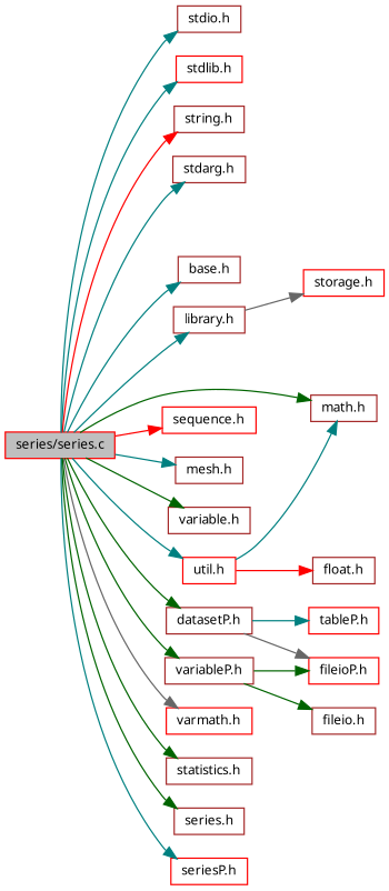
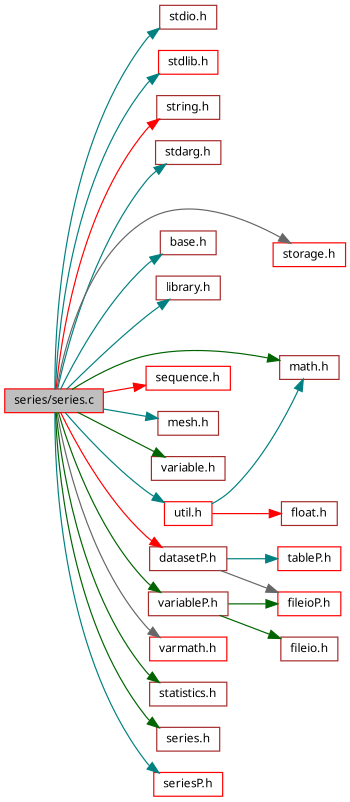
  digraph {
    rankdir=LR
    node [color=brown fillcolor=white fontname="FreeSans.ttf" fontsize=10 shape=record style=filled]
    edge [color=teal fontname="FreeSans.ttf" fontsize=10 labelfontname="FreeSans.ttf" labelfontsize=10 style=solid]
    n1 [color=red fillcolor=grey75 fontcolor=black height=0.2 label="series/series.c" width=0.4]
    n2 [height=0.2 label="stdio.h" width=0.4]
    n3 [color=red height=0.2 label="stdlib.h" width=0.4]
    n4 [height=0.2 label="string.h" width=0.4]
    n5 [height=0.2 label="stdarg.h" width=0.4]
    n6 [height=0.2 label="math.h" width=0.4]
    n7 [height=0.2 label="base.h" width=0.4]
    n8 [color=red height=0.2 label="storage.h" width=0.4]
    n9 [height=0.2 label="library.h" width=0.4]
    n10 [color=red height=0.2 label="sequence.h" width=0.4]
    n11 [height=0.2 label="mesh.h" width=0.4]
    n12 [height=0.2 label="variable.h" width=0.4]
    n13 [height=0.2 label="datasetP.h" width=0.4]
    n14 [height=0.2 label="variableP.h" width=0.4]
    n15 [color=red height=0.2 label="util.h" width=0.4]
    n16 [color=red height=0.2 label="varmath.h" width=0.4]
    n17 [height=0.2 label="statistics.h" width=0.4]
    n18 [height=0.2 label="series.h" width=0.4]
    n19 [color=red height=0.2 label="seriesP.h" width=0.4]
    n20 [color=red height=0.2 label="tableP.h" width=0.4]
    n21 [color=red height=0.2 label="fileioP.h" width=0.4]
    n22 [height=0.2 label="fileio.h" width=0.4]
    n23 [height=0.2 label="float.h" width=0.4]
    n1 -> n2
    n1 -> n3
    n1 -> n4 [color=red]
    n1 -> n5
    n1 -> n6 [color=darkgreen]
    n1 -> n7
-   n9 -> n8 [color=gray40]
+   n1 -> n8 [color=gray40]
    n1 -> n9
    n1 -> n10 [color=red]
    n1 -> n11
    n1 -> n12 [color=darkgreen]
-   n1 -> n13 [color=darkgreen]
+   n1 -> n13 [color=red]
    n1 -> n14 [color=darkgreen]
    n1 -> n15
    n1 -> n16 [color=gray40]
    n1 -> n17 [color=darkgreen]
    n1 -> n18 [color=darkgreen]
    n1 -> n19
    n13 -> n20
    n13 -> n21 [color=gray40]
    n14 -> n21 [color=darkgreen]
    n14 -> n22 [color=darkgreen]
    n15 -> n6
    n15 -> n23 [color=red]
  }
